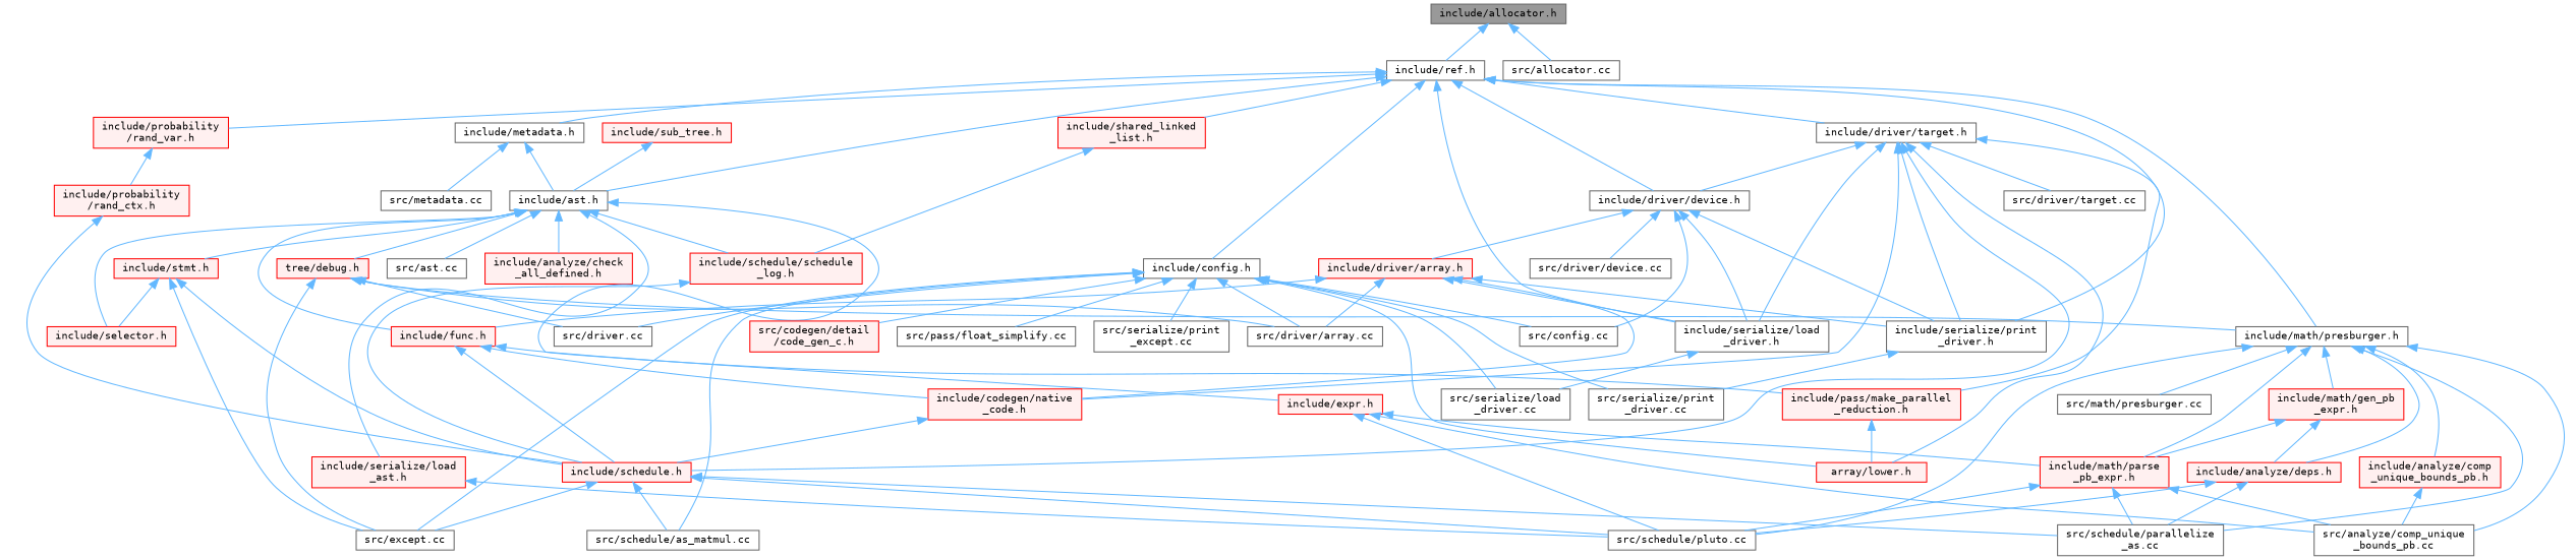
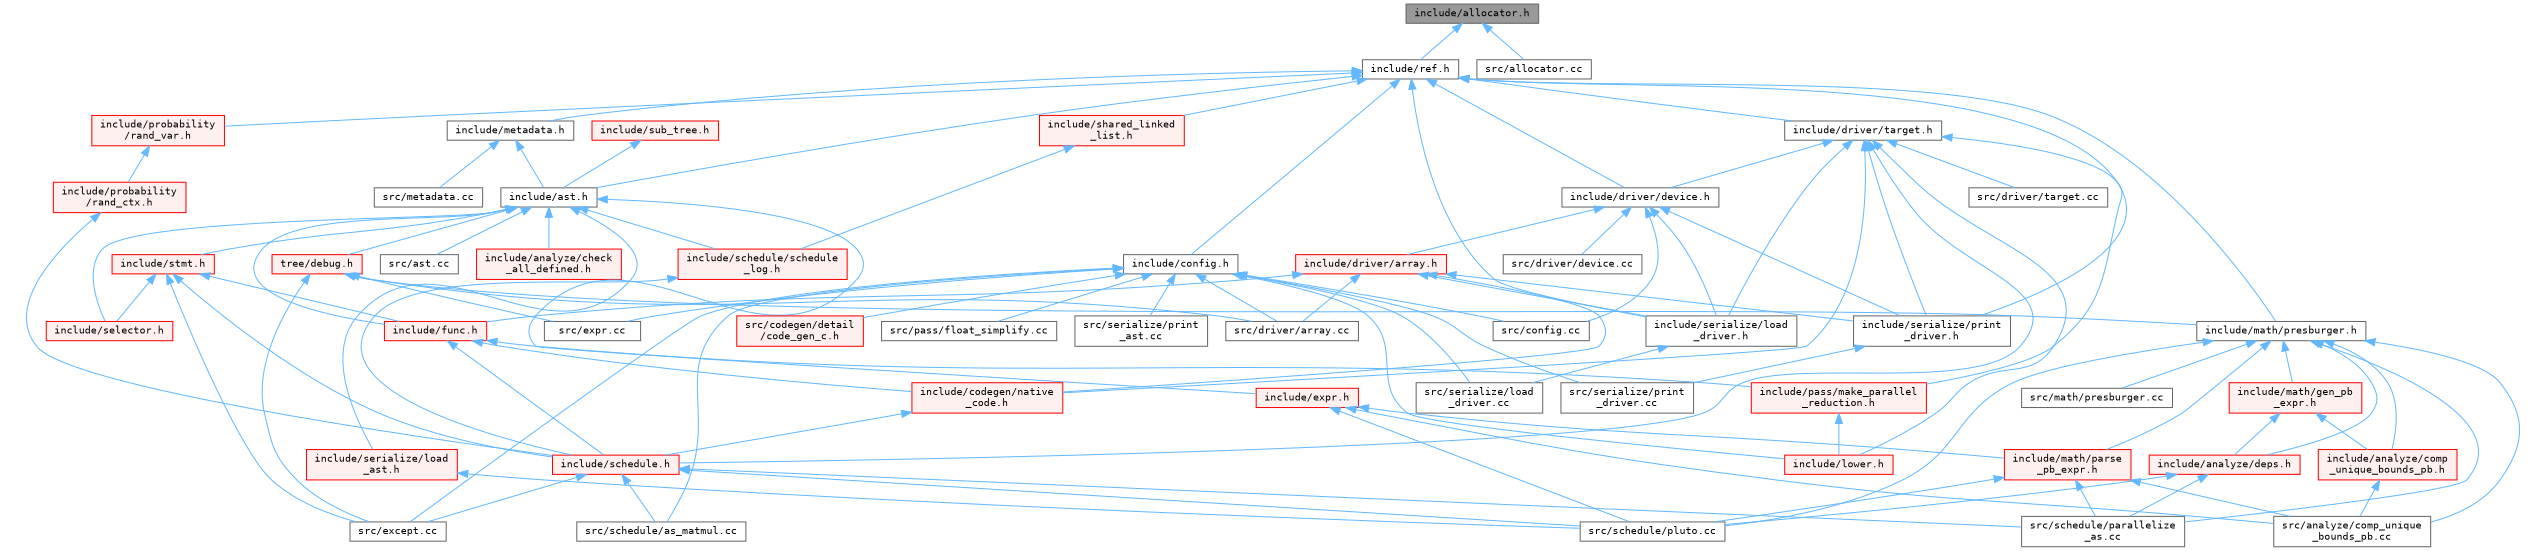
  digraph {
    fontname="DejaVu Sans Mono"
    node [color=grey40 fillcolor=white fontname="DejaVu Sans Mono" fontsize=10 shape=box style=filled]
    edge [color=steelblue1 dir=back fontname="DejaVu Sans Mono" fontsize=10 labelfontname=Helvetica labelfontsize=10 style=solid]
    n1 [color=gray40 fillcolor=grey60 fontcolor=black height=0.2 label="include/allocator.h" width=0.4]
    n2 [height=0.2 label="include/ref.h" width=0.4]
    n3 [height=0.2 label="src/allocator.cc" width=0.4]
    n4 [height=0.2 label="include/ast.h" width=0.4]
    n5 [height=0.2 label="include/math/presburger.h" width=0.4]
    n6 [height=0.2 label="include/config.h" width=0.4]
    n7 [height=0.2 label="include/driver/device.h" width=0.4]
    n8 [height=0.2 label="include/serialize/load\l_driver.h" width=0.4]
    n9 [height=0.2 label="include/serialize/print\l_driver.h" width=0.4]
    n10 [height=0.2 label="include/driver/target.h" width=0.4]
    n11 [height=0.2 label="include/metadata.h" width=0.4]
    n12 [color=red fillcolor="#FFF0F0" height=0.2 label="include/probability\l/rand_var.h" width=0.4]
    n13 [color=red fillcolor="#FFF0F0" height=0.2 label="include/shared_linked\l_list.h" width=0.4]
    n14 [color=red fillcolor="#FFF0F0" height=0.2 label="include/analyze/check\l_all_defined.h" width=0.4]
    n15 [color=red fillcolor="#FFF0F0" height=0.2 label="tree/debug.h" width=0.4]
    n16 [color=red fillcolor="#FFF0F0" height=0.2 label="include/expr.h" width=0.4]
    n17 [color=red fillcolor="#FFF0F0" height=0.2 label="include/func.h" width=0.4]
    n18 [color=red fillcolor="#FFF0F0" height=0.2 label="include/schedule/schedule\l_log.h" width=0.4]
    n19 [color=red fillcolor="#FFF0F0" height=0.2 label="include/selector.h" width=0.4]
    n20 [color=red fillcolor="#FFF0F0" height=0.2 label="include/serialize/load\l_ast.h" width=0.4]
    n21 [color=red fillcolor="#FFF0F0" height=0.2 label="include/stmt.h" width=0.4]
    n22 [height=0.2 label="src/ast.cc" width=0.4]
    n23 [color=red fillcolor="#FFF0F0" height=0.2 label="include/analyze/comp\l_unique_bounds_pb.h" width=0.4]
    n24 [height=0.2 label="src/analyze/comp_unique\l_bounds_pb.cc" width=0.4]
    n25 [color=red fillcolor="#FFF0F0" height=0.2 label="include/analyze/deps.h" width=0.4]
    n26 [height=0.2 label="src/schedule/parallelize\l_as.cc" width=0.4]
    n27 [height=0.2 label="src/schedule/pluto.cc" width=0.4]
    n28 [color=red fillcolor="#FFF0F0" height=0.2 label="include/math/gen_pb\l_expr.h" width=0.4]
    n29 [color=red fillcolor="#FFF0F0" height=0.2 label="include/math/parse\l_pb_expr.h" width=0.4]
    n30 [height=0.2 label="src/math/presburger.cc" width=0.4]
-   n31 [height=0.2 label="src/driver.cc" width=0.4]
+   n31 [height=0.2 label="src/expr.cc" width=0.4]
    n32 [height=0.2 label="src/driver/array.cc" width=0.4]
    n33 [height=0.2 label="src/except.cc" width=0.4]
    n34 [height=0.2 label="src/schedule/as_matmul.cc" width=0.4]
-   n35 [color=red fillcolor="#FFF0F0" height=0.2 label="array/lower.h" width=0.4]
+   n35 [color=red fillcolor="#FFF0F0" height=0.2 label="include/lower.h" width=0.4]
    n36 [color=red fillcolor="#FFF0F0" height=0.2 label="src/codegen/detail\l/code_gen_c.h" width=0.4]
    n37 [height=0.2 label="src/config.cc" width=0.4]
    n38 [height=0.2 label="src/pass/float_simplify.cc" width=0.4]
    n39 [height=0.2 label="src/serialize/load\l_driver.cc" width=0.4]
-   n40 [height=0.2 label="src/serialize/print\l_except.cc" width=0.4]
+   n40 [height=0.2 label="src/serialize/print\l_ast.cc" width=0.4]
    n41 [height=0.2 label="src/serialize/print\l_driver.cc" width=0.4]
    n42 [color=red fillcolor="#FFF0F0" height=0.2 label="include/driver/array.h" width=0.4]
    n43 [height=0.2 label="src/driver/device.cc" width=0.4]
    n44 [color=red fillcolor="#FFF0F0" height=0.2 label="include/codegen/native\l_code.h" width=0.4]
    n45 [color=red fillcolor="#FFF0F0" height=0.2 label="include/schedule.h" width=0.4]
    n46 [color=red fillcolor="#FFF0F0" height=0.2 label="include/pass/make_parallel\l_reduction.h" width=0.4]
    n47 [height=0.2 label="src/driver/target.cc" width=0.4]
    n48 [height=0.2 label="src/metadata.cc" width=0.4]
    n49 [color=red fillcolor="#FFF0F0" height=0.2 label="include/probability\l/rand_ctx.h" width=0.4]
    n50 [color=red fillcolor="#FFF0F0" height=0.2 label="include/sub_tree.h" width=0.4]
    n1 -> n2
    n1 -> n3
    n2 -> n4
    n2 -> n5
    n2 -> n6
    n2 -> n7
    n2 -> n8
    n2 -> n9
    n2 -> n10
    n2 -> n11
    n2 -> n12
    n2 -> n13
    n4 -> n14
    n4 -> n15
    n4 -> n16
    n4 -> n17
    n4 -> n18
    n4 -> n19
    n4 -> n20
    n4 -> n21
    n4 -> n22
    n5 -> n23
    n5 -> n24
    n5 -> n25
    n5 -> n26
    n5 -> n27
    n5 -> n28
    n5 -> n29
    n5 -> n30
    n6 -> n31
    n6 -> n32
    n6 -> n33
    n6 -> n34
    n6 -> n35
    n6 -> n36
    n6 -> n37
    n6 -> n38
    n6 -> n39
    n6 -> n40
    n6 -> n41
    n7 -> n8
    n7 -> n9
    n7 -> n37
    n7 -> n42
    n7 -> n43
    n8 -> n39
    n9 -> n41
    n10 -> n7
    n10 -> n8
    n10 -> n9
    n10 -> n35
    n10 -> n44
    n10 -> n45
    n10 -> n46
    n10 -> n47
    n11 -> n4
    n11 -> n48
    n12 -> n49
    n13 -> n18
    n15 -> n5
    n15 -> n31
    n15 -> n32
    n15 -> n33
    n16 -> n24
    n16 -> n27
    n16 -> n29
    n17 -> n44
    n17 -> n45
    n17 -> n46
    n18 -> n45
    n20 -> n27
+   n21 -> n17
    n21 -> n19
    n21 -> n33
    n21 -> n45
    n23 -> n24
    n25 -> n26
    n25 -> n27
-   n28 -> n29
+   n28 -> n23
    n28 -> n25
    n29 -> n24
    n29 -> n26
    n29 -> n27
    n42 -> n8
    n42 -> n9
    n42 -> n17
    n42 -> n32
    n42 -> n44
    n44 -> n45
    n45 -> n26
    n45 -> n27
    n45 -> n33
    n45 -> n34
    n46 -> n35
    n49 -> n45
    n50 -> n4
  }
